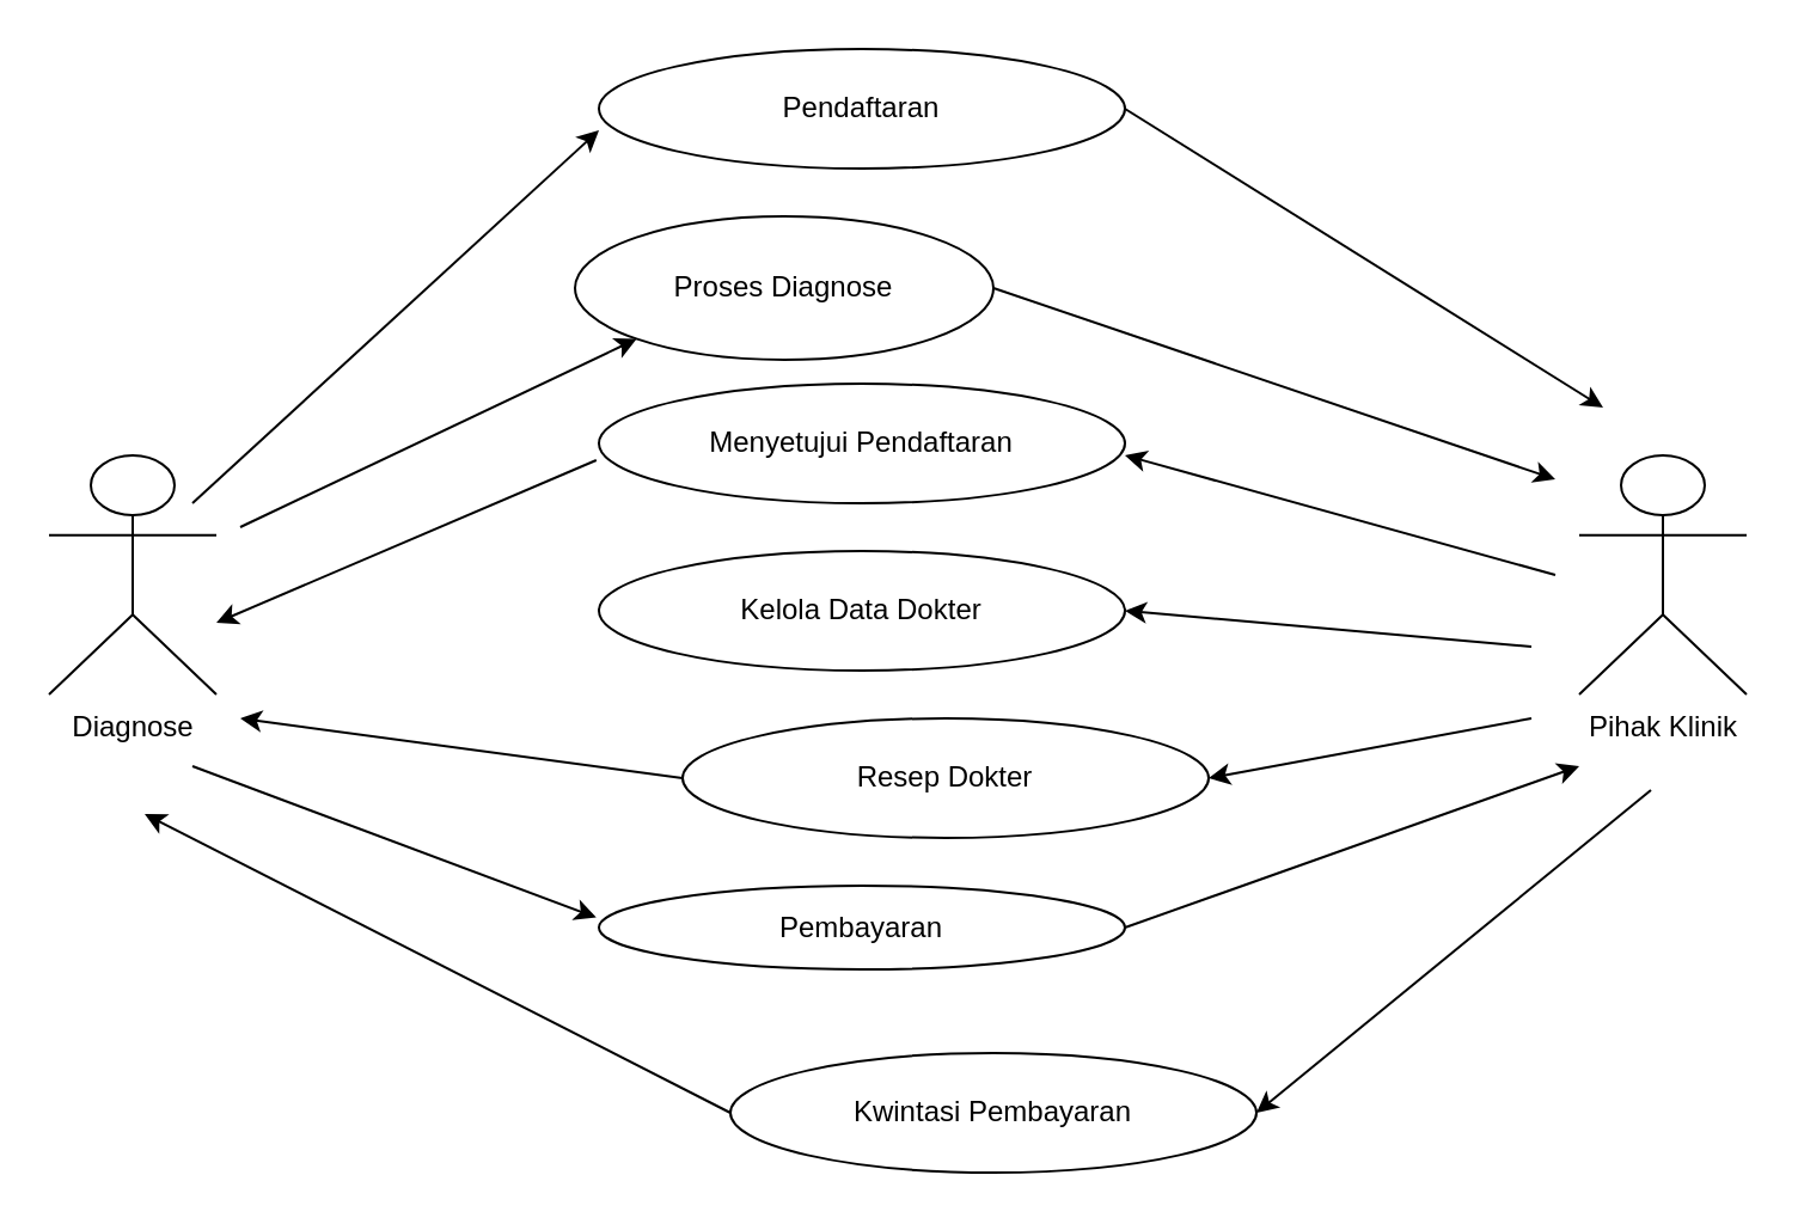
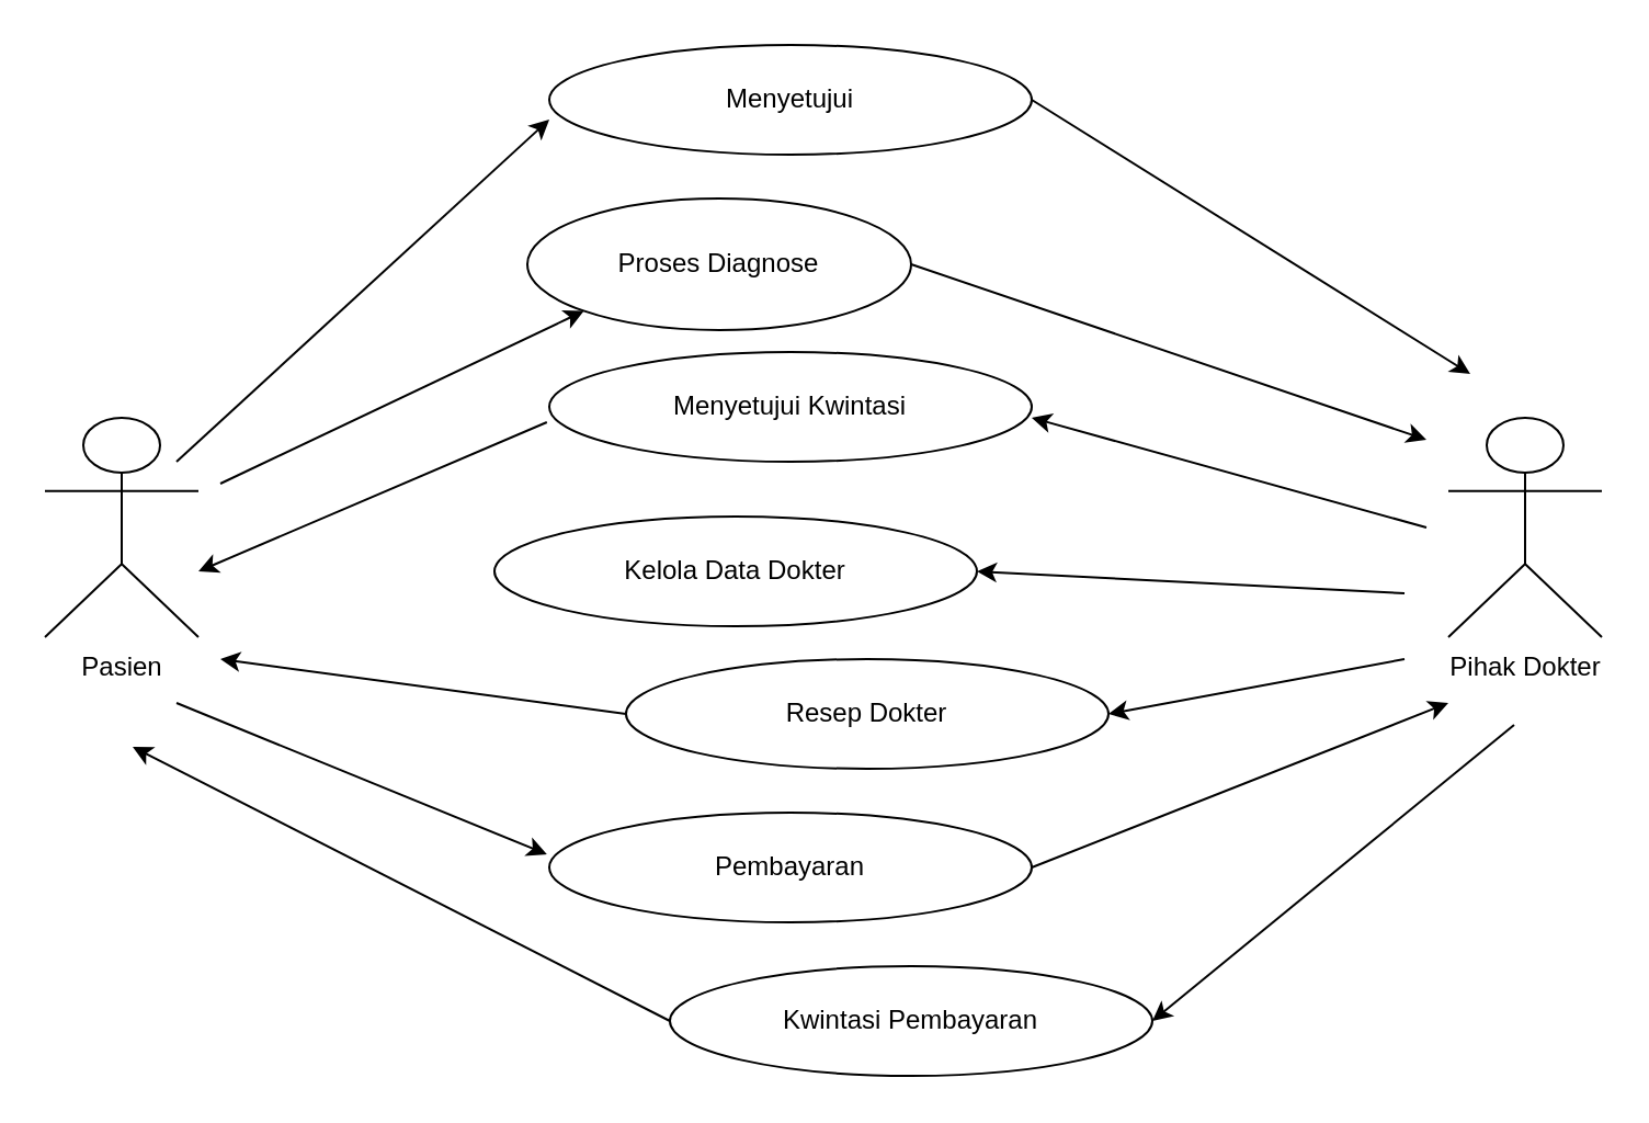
  <mxCell id="0" />
  <mxCell id="1" parent="0" />
  <mxCell id="2" value="Proses Diagnose" style="ellipse;whiteSpace=wrap;html=1;" vertex="1" parent="1"><mxGeometry x="240" y="90" width="175" height="60" as="geometry" /></mxCell>
- <mxCell id="3" value="Menyetujui Pendaftaran" style="ellipse;whiteSpace=wrap;html=1;" vertex="1" parent="1"><mxGeometry x="250" y="160" width="220" height="50" as="geometry" /></mxCell>
- <mxCell id="4" value="Kelola Data Dokter" style="ellipse;whiteSpace=wrap;html=1;" vertex="1" parent="1"><mxGeometry x="250" y="230" width="220" height="50" as="geometry" /></mxCell>
+ <mxCell id="3" value="Menyetujui Kwintasi" style="ellipse;whiteSpace=wrap;html=1;" vertex="1" parent="1"><mxGeometry x="250" y="160" width="220" height="50" as="geometry" /></mxCell>
+ <mxCell id="4" value="Kelola Data Dokter" style="ellipse;whiteSpace=wrap;html=1;" vertex="1" parent="1"><mxGeometry x="225" y="235" width="220" height="50" as="geometry" /></mxCell>
  <mxCell id="5" value="Resep Dokter" style="ellipse;whiteSpace=wrap;html=1;" vertex="1" parent="1"><mxGeometry x="285" y="300" width="220" height="50" as="geometry" /></mxCell>
- <mxCell id="6" value="Pembayaran" style="ellipse;whiteSpace=wrap;html=1;" vertex="1" parent="1"><mxGeometry x="250" y="370" width="220" height="35" as="geometry" /></mxCell>
+ <mxCell id="6" value="Pembayaran" style="ellipse;whiteSpace=wrap;html=1;" vertex="1" parent="1"><mxGeometry x="250" y="370" width="220" height="50" as="geometry" /></mxCell>
  <mxCell id="7" value="Kwintasi Pembayaran" style="ellipse;whiteSpace=wrap;html=1;" vertex="1" parent="1"><mxGeometry x="305" y="440" width="220" height="50" as="geometry" /></mxCell>
- <mxCell id="8" value="Pendaftaran" style="ellipse;whiteSpace=wrap;html=1;" vertex="1" parent="1"><mxGeometry x="250" y="20" width="220" height="50" as="geometry" /></mxCell>
- <mxCell id="9" value="Pihak Klinik" style="shape=umlActor;verticalLabelPosition=bottom;verticalAlign=top;html=1;outlineConnect=0;" vertex="1" parent="1"><mxGeometry x="660" y="190" width="70" height="100" as="geometry" /></mxCell>
- <mxCell id="10" value="Diagnose" style="shape=umlActor;verticalLabelPosition=bottom;verticalAlign=top;html=1;outlineConnect=0;" vertex="1" parent="1"><mxGeometry x="20" y="190" width="70" height="100" as="geometry" /></mxCell>
+ <mxCell id="8" value="Menyetujui" style="ellipse;whiteSpace=wrap;html=1;" vertex="1" parent="1"><mxGeometry x="250" y="20" width="220" height="50" as="geometry" /></mxCell>
+ <mxCell id="9" value="Pihak Dokter" style="shape=umlActor;verticalLabelPosition=bottom;verticalAlign=top;html=1;outlineConnect=0;" vertex="1" parent="1"><mxGeometry x="660" y="190" width="70" height="100" as="geometry" /></mxCell>
+ <mxCell id="10" value="Pasien" style="shape=umlActor;verticalLabelPosition=bottom;verticalAlign=top;html=1;outlineConnect=0;" vertex="1" parent="1"><mxGeometry x="20" y="190" width="70" height="100" as="geometry" /></mxCell>
  <mxCell id="11" value="" style="endArrow=classic;html=1;entryX=0;entryY=0.68;entryDx=0;entryDy=0;entryPerimeter=0;" edge="1" parent="1" target="8"><mxGeometry width="50" height="50" relative="1" as="geometry"><mxPoint x="80" y="210" as="sourcePoint" /><mxPoint x="130" y="160" as="targetPoint" /></mxGeometry></mxCell>
  <mxCell id="12" value="" style="endArrow=classic;html=1;entryX=0;entryY=1;entryDx=0;entryDy=0;" edge="1" parent="1" target="2"><mxGeometry width="50" height="50" relative="1" as="geometry"><mxPoint x="100" y="220" as="sourcePoint" /><mxPoint x="150" y="170" as="targetPoint" /></mxGeometry></mxCell>
  <mxCell id="13" value="" style="endArrow=classic;html=1;exitX=-0.005;exitY=0.64;exitDx=0;exitDy=0;exitPerimeter=0;" edge="1" parent="1" source="3"><mxGeometry width="50" height="50" relative="1" as="geometry"><mxPoint x="340" y="260" as="sourcePoint" /><mxPoint x="90" y="260" as="targetPoint" /></mxGeometry></mxCell>
  <mxCell id="14" value="" style="endArrow=classic;html=1;" edge="1" parent="1"><mxGeometry width="50" height="50" relative="1" as="geometry"><mxPoint x="650" y="240" as="sourcePoint" /><mxPoint x="470" y="190" as="targetPoint" /></mxGeometry></mxCell>
  <mxCell id="15" value="" style="endArrow=classic;html=1;entryX=1;entryY=0.5;entryDx=0;entryDy=0;" edge="1" parent="1" target="4"><mxGeometry width="50" height="50" relative="1" as="geometry"><mxPoint x="640" y="270" as="sourcePoint" /><mxPoint x="390" y="210" as="targetPoint" /></mxGeometry></mxCell>
  <mxCell id="16" value="" style="endArrow=classic;html=1;entryX=1;entryY=0.5;entryDx=0;entryDy=0;" edge="1" parent="1" target="5"><mxGeometry width="50" height="50" relative="1" as="geometry"><mxPoint x="640" y="300" as="sourcePoint" /><mxPoint x="390" y="210" as="targetPoint" /></mxGeometry></mxCell>
  <mxCell id="17" value="" style="endArrow=classic;html=1;exitX=0;exitY=0.5;exitDx=0;exitDy=0;" edge="1" parent="1" source="5"><mxGeometry width="50" height="50" relative="1" as="geometry"><mxPoint x="340" y="260" as="sourcePoint" /><mxPoint x="100" y="300" as="targetPoint" /></mxGeometry></mxCell>
  <mxCell id="18" value="" style="endArrow=classic;html=1;entryX=-0.005;entryY=0.38;entryDx=0;entryDy=0;entryPerimeter=0;" edge="1" parent="1" target="6"><mxGeometry width="50" height="50" relative="1" as="geometry"><mxPoint x="80" y="320" as="sourcePoint" /><mxPoint x="390" y="210" as="targetPoint" /></mxGeometry></mxCell>
  <mxCell id="19" value="" style="endArrow=classic;html=1;exitX=1;exitY=0.5;exitDx=0;exitDy=0;" edge="1" parent="1" source="6"><mxGeometry width="50" height="50" relative="1" as="geometry"><mxPoint x="340" y="260" as="sourcePoint" /><mxPoint x="660" y="320" as="targetPoint" /></mxGeometry></mxCell>
  <mxCell id="20" value="" style="endArrow=classic;html=1;entryX=1;entryY=0.5;entryDx=0;entryDy=0;" edge="1" parent="1" target="7"><mxGeometry width="50" height="50" relative="1" as="geometry"><mxPoint x="690" y="330" as="sourcePoint" /><mxPoint x="390" y="210" as="targetPoint" /></mxGeometry></mxCell>
  <mxCell id="21" value="" style="endArrow=classic;html=1;exitX=0;exitY=0.5;exitDx=0;exitDy=0;" edge="1" parent="1" source="7"><mxGeometry width="50" height="50" relative="1" as="geometry"><mxPoint x="340" y="360" as="sourcePoint" /><mxPoint x="60" y="340" as="targetPoint" /></mxGeometry></mxCell>
  <mxCell id="22" value="" style="endArrow=classic;html=1;exitX=1;exitY=0.5;exitDx=0;exitDy=0;" edge="1" parent="1" source="8"><mxGeometry width="50" height="50" relative="1" as="geometry"><mxPoint x="340" y="260" as="sourcePoint" /><mxPoint x="670" y="170" as="targetPoint" /></mxGeometry></mxCell>
  <mxCell id="23" value="" style="endArrow=classic;html=1;exitX=1;exitY=0.5;exitDx=0;exitDy=0;" edge="1" parent="1" source="2"><mxGeometry width="50" height="50" relative="1" as="geometry"><mxPoint x="340" y="260" as="sourcePoint" /><mxPoint x="650" y="200" as="targetPoint" /></mxGeometry></mxCell>
